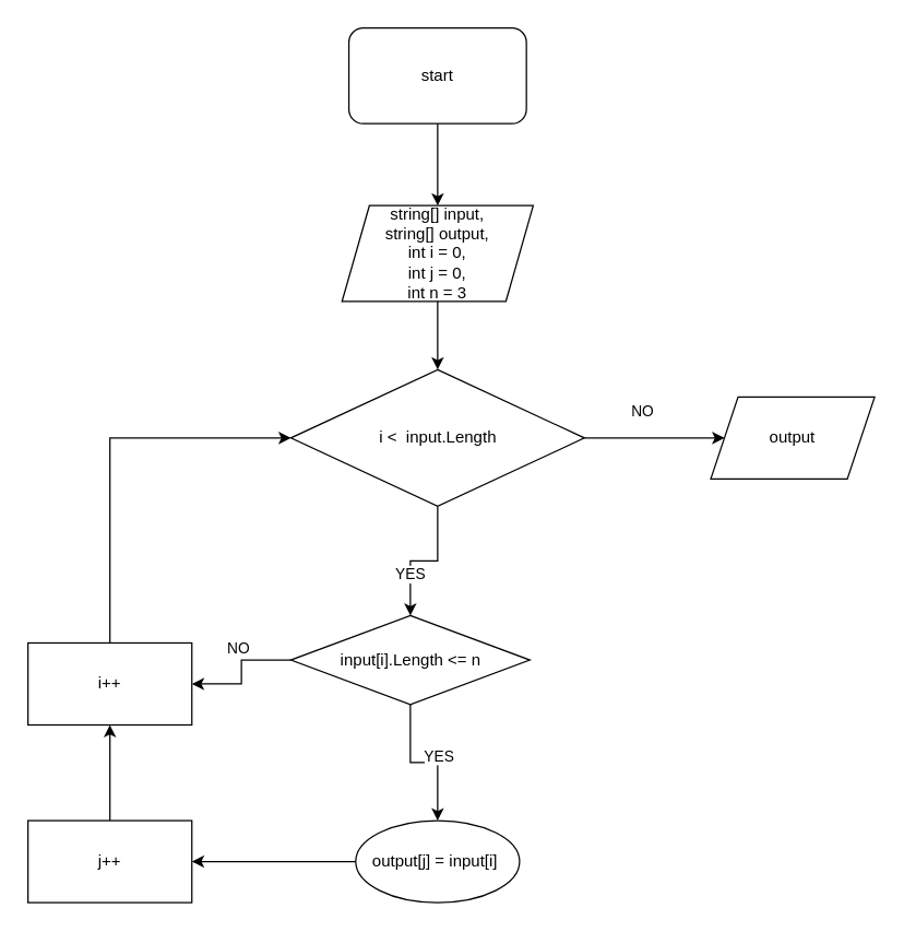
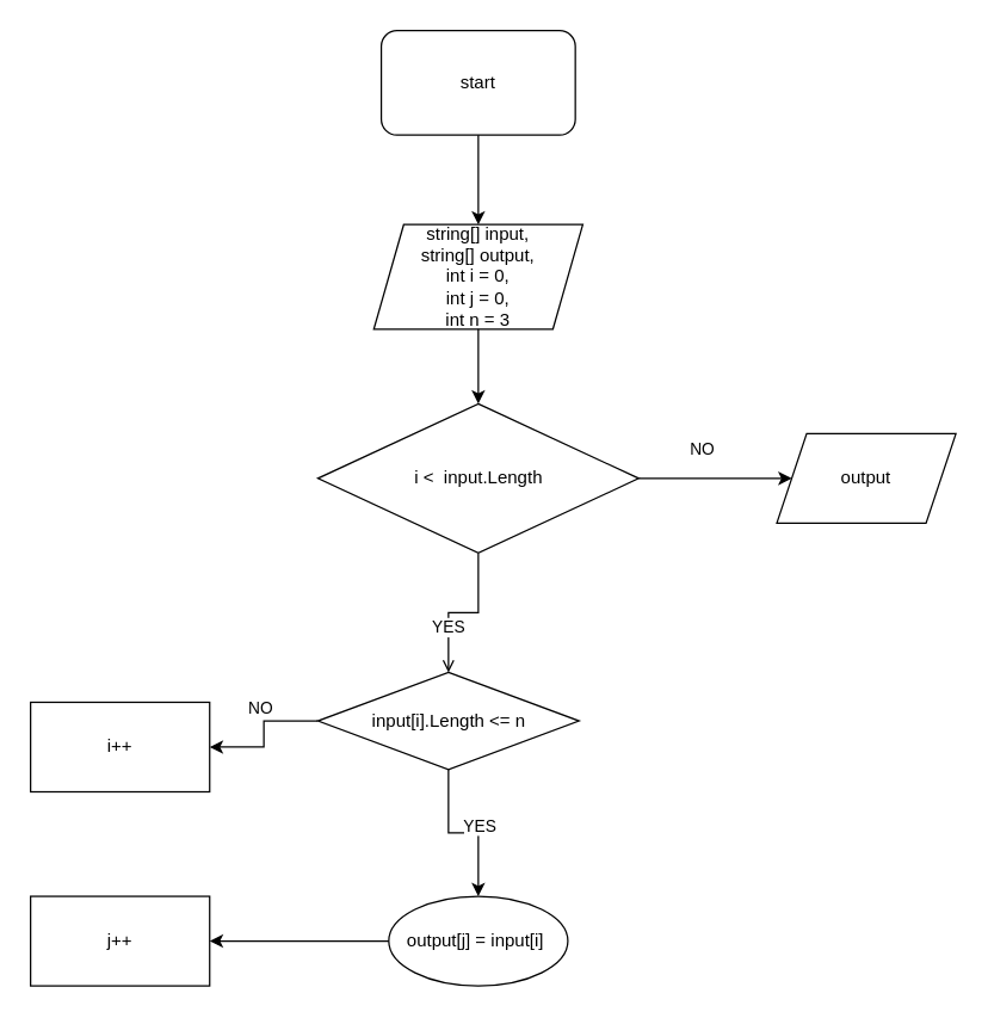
  <mxCell id="0" />
  <mxCell id="1" parent="0" />
  <mxCell id="2" value="start" style="rounded=1;whiteSpace=wrap;html=1;" vertex="1" parent="1"><mxGeometry x="255" y="20" width="130" height="70" as="geometry" /></mxCell>
  <mxCell id="3" value="string[] input,&lt;br&gt;string[] output,&lt;br&gt;int i = 0,&lt;br&gt;int j = 0,&lt;br&gt;int n = 3" style="shape=parallelogram;perimeter=parallelogramPerimeter;whiteSpace=wrap;html=1;fixedSize=1;" vertex="1" parent="1"><mxGeometry x="250" y="150" width="140" height="70" as="geometry" /></mxCell>
  <mxCell id="4" value="" style="edgeStyle=orthogonalEdgeStyle;rounded=0;orthogonalLoop=1;jettySize=auto;html=1;" edge="1" parent="1" source="8" target="9"><mxGeometry relative="1" as="geometry" /></mxCell>
  <mxCell id="5" value="NO" style="edgeLabel;html=1;align=center;verticalAlign=middle;resizable=0;points=[];" vertex="1" connectable="0" parent="4"><mxGeometry x="-0.327" relative="1" as="geometry"><mxPoint x="8" y="-20" as="offset" /></mxGeometry></mxCell>
- <mxCell id="6" value="" style="edgeStyle=orthogonalEdgeStyle;rounded=0;orthogonalLoop=1;jettySize=auto;html=1;" edge="1" parent="1" source="8" target="16"><mxGeometry relative="1" as="geometry" /></mxCell>
+ <mxCell id="6" value="" style="edgeStyle=orthogonalEdgeStyle;rounded=0;orthogonalLoop=1;jettySize=auto;html=1;endArrow=open;" edge="1" parent="1" source="8" target="16"><mxGeometry relative="1" as="geometry" /></mxCell>
  <mxCell id="7" value="YES" style="edgeLabel;html=1;align=center;verticalAlign=middle;resizable=0;points=[];" vertex="1" connectable="0" parent="6"><mxGeometry x="-0.2" y="1" relative="1" as="geometry"><mxPoint x="-21" y="8" as="offset" /></mxGeometry></mxCell>
  <mxCell id="8" value="i &amp;lt; &amp;nbsp;input.Length" style="rhombus;whiteSpace=wrap;html=1;" vertex="1" parent="1"><mxGeometry x="212.5" y="270" width="215" height="100" as="geometry" /></mxCell>
  <mxCell id="9" value="output" style="shape=parallelogram;perimeter=parallelogramPerimeter;whiteSpace=wrap;html=1;fixedSize=1;" vertex="1" parent="1"><mxGeometry x="520" y="290" width="120" height="60" as="geometry" /></mxCell>
  <mxCell id="10" value="" style="endArrow=classic;html=1;rounded=0;exitX=0.5;exitY=1;exitDx=0;exitDy=0;entryX=0.5;entryY=0;entryDx=0;entryDy=0;" edge="1" parent="1" source="2" target="3"><mxGeometry width="50" height="50" relative="1" as="geometry"><mxPoint x="370" y="390" as="sourcePoint" /><mxPoint x="420" y="340" as="targetPoint" /></mxGeometry></mxCell>
  <mxCell id="11" value="" style="endArrow=classic;html=1;rounded=0;exitX=0.5;exitY=1;exitDx=0;exitDy=0;entryX=0.5;entryY=0;entryDx=0;entryDy=0;" edge="1" parent="1" source="3" target="8"><mxGeometry width="50" height="50" relative="1" as="geometry"><mxPoint x="370" y="390" as="sourcePoint" /><mxPoint x="420" y="340" as="targetPoint" /></mxGeometry></mxCell>
  <mxCell id="12" value="" style="edgeStyle=orthogonalEdgeStyle;rounded=0;orthogonalLoop=1;jettySize=auto;html=1;" edge="1" parent="1" source="16" target="17"><mxGeometry relative="1" as="geometry" /></mxCell>
  <mxCell id="13" value="YES" style="edgeLabel;html=1;align=center;verticalAlign=middle;resizable=0;points=[];" vertex="1" connectable="0" parent="12"><mxGeometry x="-0.4" y="4" relative="1" as="geometry"><mxPoint x="16" y="5" as="offset" /></mxGeometry></mxCell>
  <mxCell id="14" value="" style="edgeStyle=orthogonalEdgeStyle;rounded=0;orthogonalLoop=1;jettySize=auto;html=1;" edge="1" parent="1" source="16" target="18"><mxGeometry relative="1" as="geometry" /></mxCell>
  <mxCell id="15" value="NO" style="edgeLabel;html=1;align=center;verticalAlign=middle;resizable=0;points=[];" vertex="1" connectable="0" parent="14"><mxGeometry x="-0.021" y="-3" relative="1" as="geometry"><mxPoint y="-17" as="offset" /></mxGeometry></mxCell>
  <mxCell id="16" value="input[i].Length &amp;lt;= n" style="rhombus;whiteSpace=wrap;html=1;" vertex="1" parent="1"><mxGeometry x="212.5" y="450" width="175" height="65" as="geometry" /></mxCell>
  <mxCell id="17" value="output[j] = input[i]&amp;nbsp;" style="ellipse;whiteSpace=wrap;html=1;" vertex="1" parent="1"><mxGeometry x="260" y="600" width="120" height="60" as="geometry" /></mxCell>
  <mxCell id="18" value="i++" style="whiteSpace=wrap;html=1;" vertex="1" parent="1"><mxGeometry x="20" y="470" width="120" height="60" as="geometry" /></mxCell>
- <mxCell id="19" value="" style="endArrow=classic;html=1;rounded=0;exitX=0.5;exitY=0;exitDx=0;exitDy=0;entryX=0;entryY=0.5;entryDx=0;entryDy=0;edgeStyle=orthogonalEdgeStyle;" edge="1" parent="1" source="18" target="8"><mxGeometry width="50" height="50" relative="1" as="geometry"><mxPoint x="370" y="410" as="sourcePoint" /><mxPoint x="420" y="360" as="targetPoint" /></mxGeometry></mxCell>
  <mxCell id="20" value="j++" style="rounded=0;whiteSpace=wrap;html=1;" vertex="1" parent="1"><mxGeometry x="20" y="600" width="120" height="60" as="geometry" /></mxCell>
  <mxCell id="21" value="" style="endArrow=classic;html=1;rounded=0;exitX=0;exitY=0.5;exitDx=0;exitDy=0;entryX=1;entryY=0.5;entryDx=0;entryDy=0;" edge="1" parent="1" source="17" target="20"><mxGeometry width="50" height="50" relative="1" as="geometry"><mxPoint x="410" y="410" as="sourcePoint" /><mxPoint x="460" y="360" as="targetPoint" /></mxGeometry></mxCell>
- <mxCell id="22" value="" style="endArrow=classic;html=1;rounded=0;exitX=0.5;exitY=0;exitDx=0;exitDy=0;entryX=0.5;entryY=1;entryDx=0;entryDy=0;" edge="1" parent="1" source="20" target="18"><mxGeometry width="50" height="50" relative="1" as="geometry"><mxPoint x="410" y="410" as="sourcePoint" /><mxPoint x="460" y="360" as="targetPoint" /></mxGeometry></mxCell>
